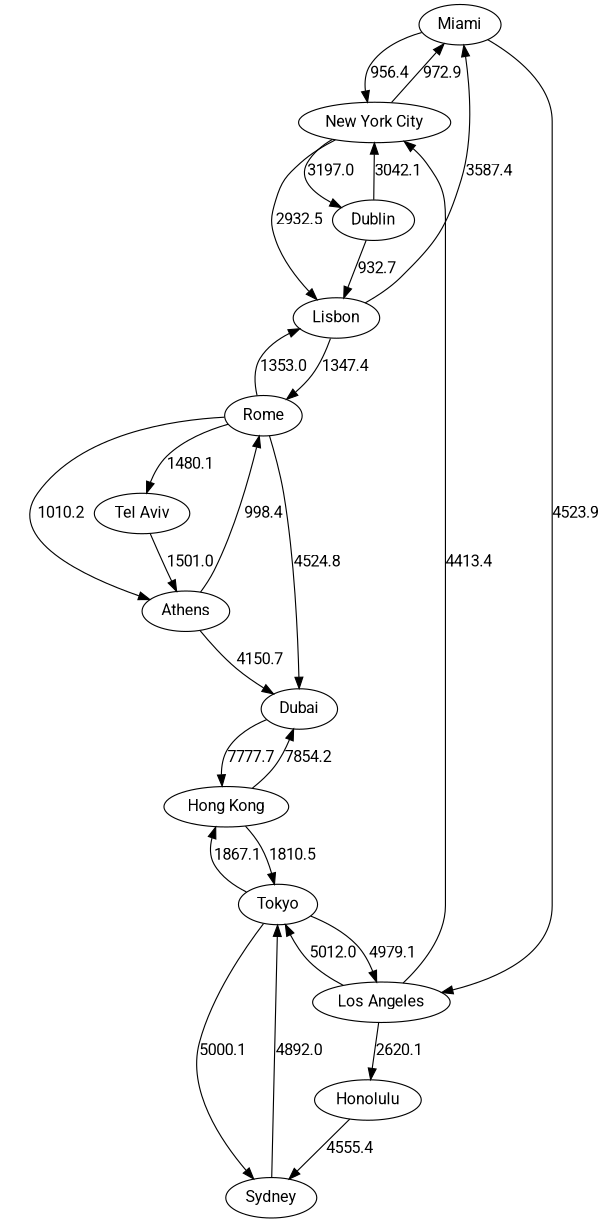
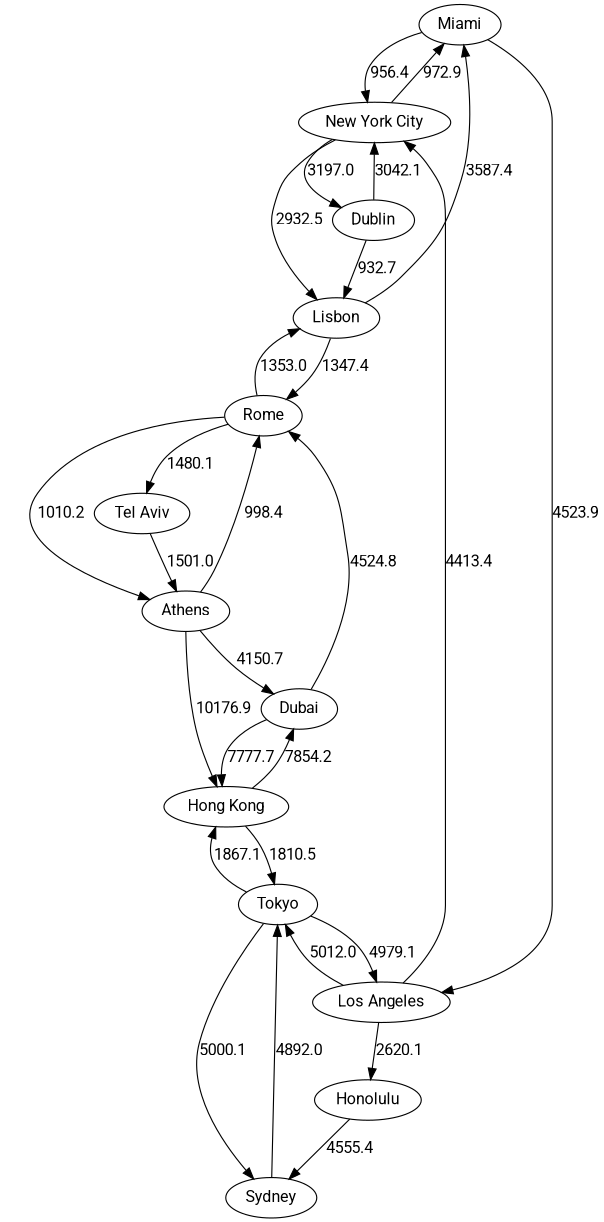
  digraph {
    fontname=Roboto
    node [fontname=Roboto]
    edge [fontname=Roboto]
    Miami
    "New York City"
    "Los Angeles"
    Lisbon
    Dublin
    Tokyo
    Honolulu
    Rome
    Athens
    "Tel Aviv"
    Dubai
    "Hong Kong"
    Sydney
    Miami -> "New York City" [label=956.4]
    Miami -> "Los Angeles" [label=4523.9]
    "New York City" -> Miami [label=972.9]
    "New York City" -> Lisbon [label=2932.5]
    "New York City" -> Dublin [label=3197.0]
    "Los Angeles" -> "New York City" [label=4413.4]
    "Los Angeles" -> Tokyo [label=5012.0]
    "Los Angeles" -> Honolulu [label=2620.1]
    Lisbon -> Miami [label=3587.4]
    Lisbon -> Rome [label=1347.4]
    Dublin -> "New York City" [label=3042.1]
    Dublin -> Lisbon [label=932.7]
    Tokyo -> "Los Angeles" [label=4979.1]
    Tokyo -> "Hong Kong" [label=1867.1]
    Tokyo -> Sydney [label=5000.1]
    Honolulu -> Sydney [label=4555.4]
    Rome -> Lisbon [label=1353.0]
    Rome -> Athens [label=1010.2]
    Rome -> "Tel Aviv" [label=1480.1]
    Athens -> Rome [label=998.4]
    Athens -> Dubai [label=4150.7]
+   Athens -> "Hong Kong" [label=10176.9]
    "Tel Aviv" -> Athens [label=1501.0]
-   Rome -> Dubai [label=4524.8]
+   Dubai -> Rome [label=4524.8]
    Dubai -> "Hong Kong" [label=7777.7]
    "Hong Kong" -> Tokyo [label=1810.5]
    "Hong Kong" -> Dubai [label=7854.2]
    Sydney -> Tokyo [label=4892.0]
  }
